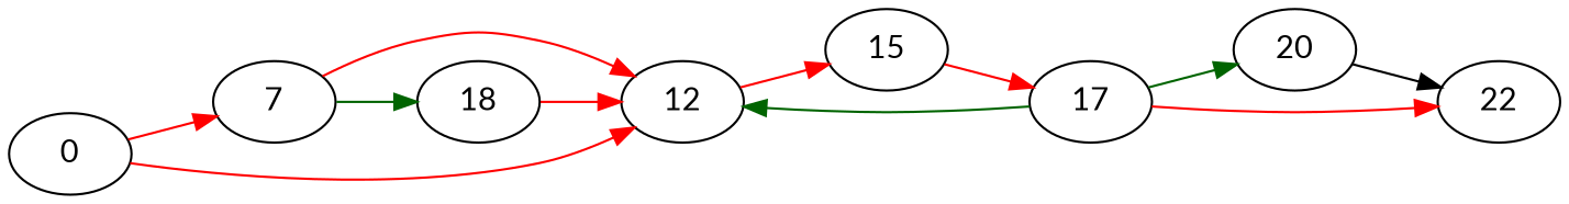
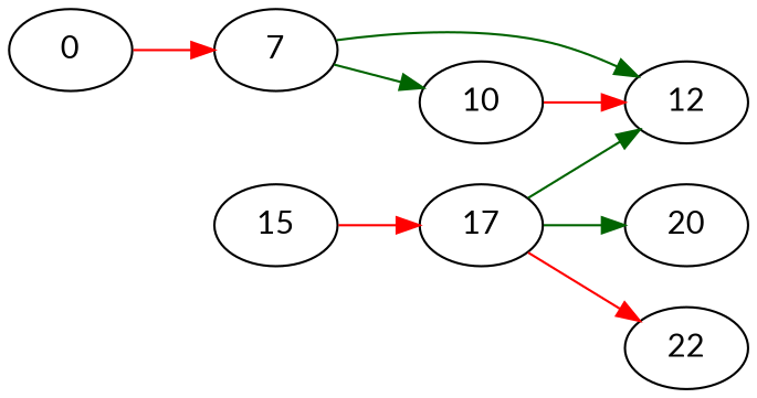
  strict digraph {
    fontname=Lato
    rankdir=LR
    node [fontname=Lato]
    edge [color=red cond=true fontname=Lato]
    0 [entry=true]
    7
    12
-   10 [label=18]
+   10
    15
    17
    20
    22
    0 -> 7
-   0 -> 12 [cond=false]
-   7 -> 12 [cond=false]
+   7 -> 12 [color=darkgreen cond=false]
    7 -> 10 [color=darkgreen]
-   12 -> 15 [cond=false]
    10 -> 12 [cond=""]
    15 -> 17 [cond=""]
    17 -> 12 [color=darkgreen]
    17 -> 20 [color=darkgreen]
    17 -> 22 [cond=false]
-   20 -> 22 [color="" cond=""]
  }
